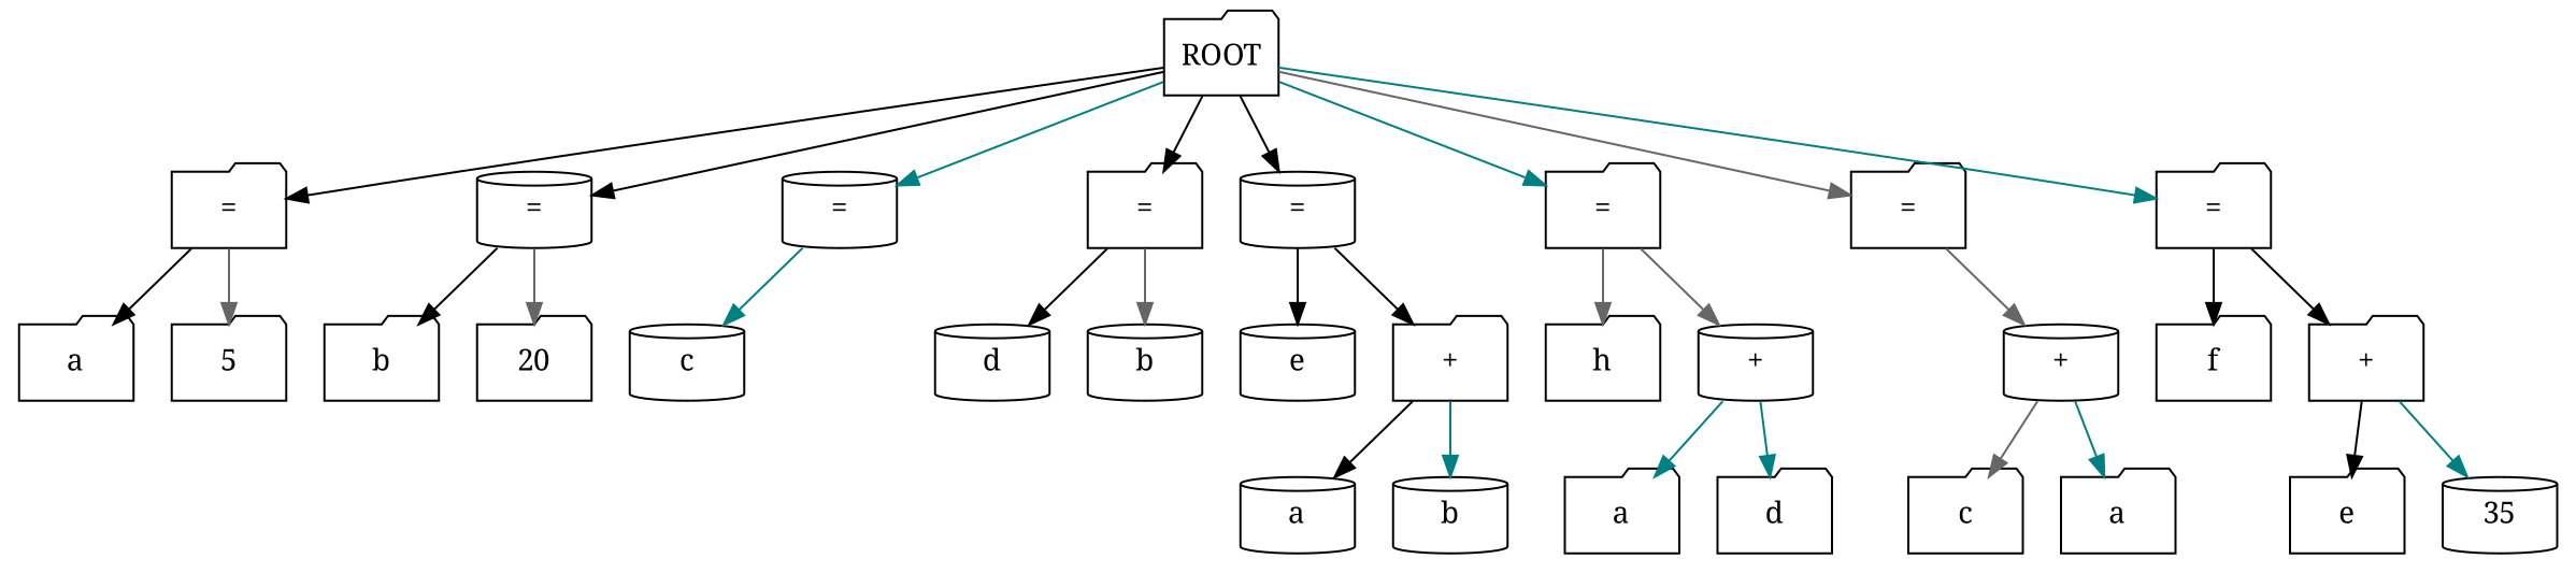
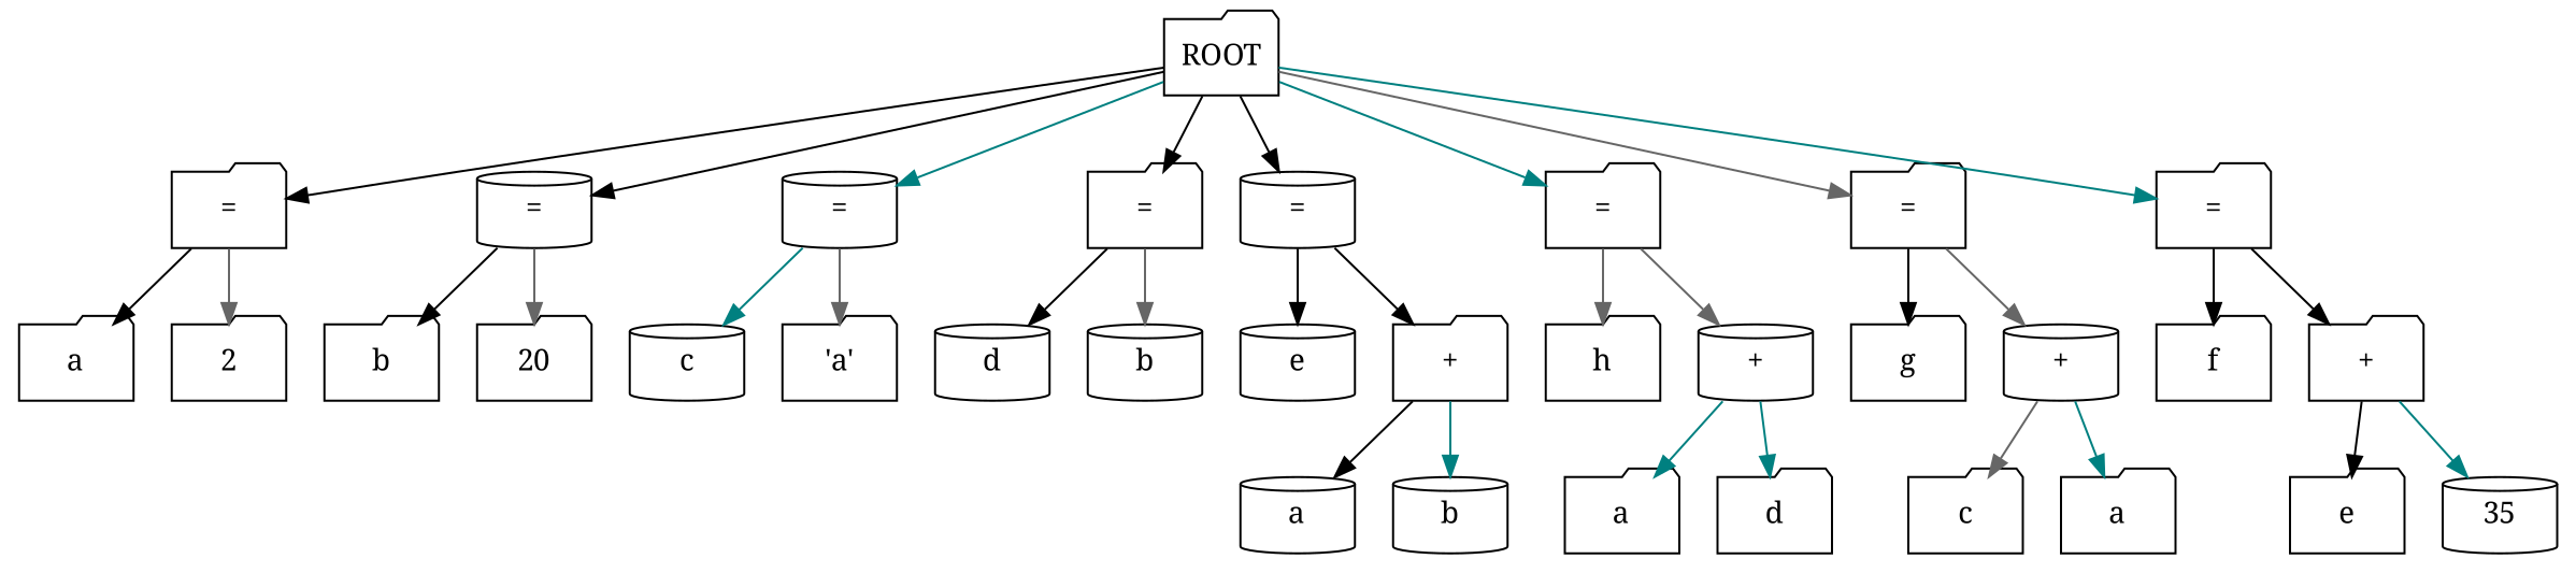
  strict digraph {
    fontname="Noto Serif"
    node [fontname="Noto Serif" shape=folder]
    edge [color=black fontname="Noto Serif"]
    n1 [label="="]
    n2 [label=a]
-   n3 [label=5]
+   n3 [label=2]
    n4 [label="=" shape=cylinder]
    n5 [label=b]
    n6 [label=20]
    n7 [label="=" shape=cylinder]
    n8 [label=c shape=cylinder]
+   n9 [label="'a'"]
    n10 [label="="]
    n11 [label=d shape=cylinder]
    n12 [label=b shape=cylinder]
    n13 [label="=" shape=cylinder]
    n14 [label=e shape=cylinder]
    n15 [label="+"]
    n16 [label=a shape=cylinder]
    n17 [label=b shape=cylinder]
    n18 [label="="]
    n19 [label=h]
    n20 [label="+" shape=cylinder]
    n21 [label=a]
    n22 [label=d]
    n23 [label="="]
+   n24 [label=g]
    n25 [label="+" shape=cylinder]
    n26 [label=c]
    n27 [label=a]
    n28 [label="="]
    n29 [label=f]
    n30 [label="+"]
    n31 [label=e]
    n32 [label=35 shape=cylinder]
    ROOT
    n1 -> n2
    n1 -> n3 [color=gray40]
    n4 -> n5
    n4 -> n6 [color=gray40]
    n7 -> n8 [color=teal]
+   n7 -> n9 [color=gray40]
    n10 -> n11
    n10 -> n12 [color=gray40]
    n13 -> n14
    n13 -> n15
    n15 -> n16
    n15 -> n17 [color=teal]
    n18 -> n19 [color=gray40]
    n18 -> n20 [color=gray40]
    n20 -> n21 [color=teal]
    n20 -> n22 [color=teal]
+   n23 -> n24
    n23 -> n25 [color=gray40]
    n25 -> n26 [color=gray40]
    n25 -> n27 [color=teal]
    n28 -> n29
    n28 -> n30
    n30 -> n31
    n30 -> n32 [color=teal]
    ROOT -> n1
    ROOT -> n4
    ROOT -> n7 [color=teal]
    ROOT -> n10
    ROOT -> n13
    ROOT -> n18 [color=teal]
    ROOT -> n23 [color=gray40]
    ROOT -> n28 [color=teal]
  }
